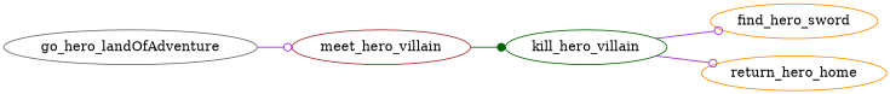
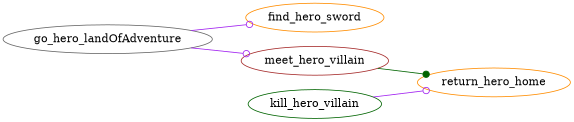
  digraph {
    rankdir=LR
    node [color=darkorange]
    edge [arrowhead=odot color=purple]
    go_hero_landOfAdventure [color=gray40]
    find_hero_sword
    meet_hero_villain [color=brown]
    kill_hero_villain [color=darkgreen]
    return_hero_home
-   kill_hero_villain -> find_hero_sword
+   go_hero_landOfAdventure -> find_hero_sword
    go_hero_landOfAdventure -> meet_hero_villain
-   meet_hero_villain -> kill_hero_villain [arrowhead=dot color=darkgreen]
+   meet_hero_villain -> return_hero_home [arrowhead=dot color=darkgreen]
    kill_hero_villain -> return_hero_home
  }
